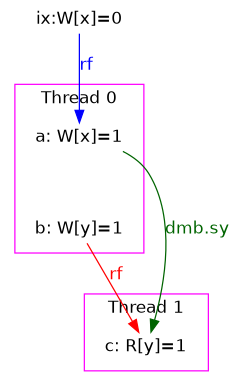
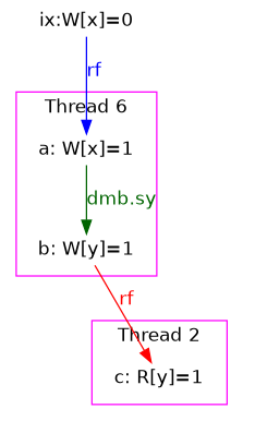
  digraph {
    fontname="DejaVu Sans"
    node [fixedsize=false fontname="DejaVu Sans" shape=none]
    edge [fontname="DejaVu Sans"]
    n1 [height=0.194444 label="a: W[x]=1" width=1.166667]
    n2 [height=0.194444 label="b: W[y]=1" width=1.166667]
    n3 [height=0.194444 label="c: R[y]=1" width=1.166667]
    n4 [height=0.194444 label="ix:W[x]=0" width=1.166667]
    subgraph cluster_1 {
      color=magenta
-     label="Thread 0"
+     label="Thread 6"
      rank=sink
      shape=box
      n1
      n2
    }
    subgraph cluster_2 {
      color=magenta
-     label="Thread 1"
+     label="Thread 2"
      rank=sink
      shape=box
      n3
    }
-   n1 -> n3 [color=darkgreen fontcolor=darkgreen label="dmb.sy"]
+   n1 -> n2 [color=darkgreen fontcolor=darkgreen label="dmb.sy"]
    n2 -> n3 [color=red fontcolor=red label=rf]
    n4 -> n1 [color=blue fontcolor=blue label=rf]
  }
